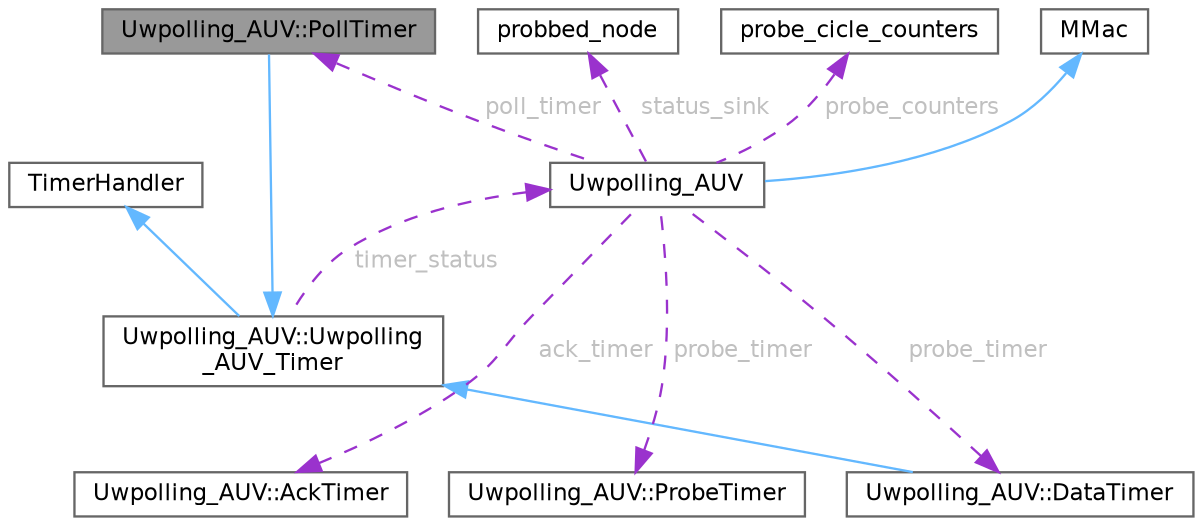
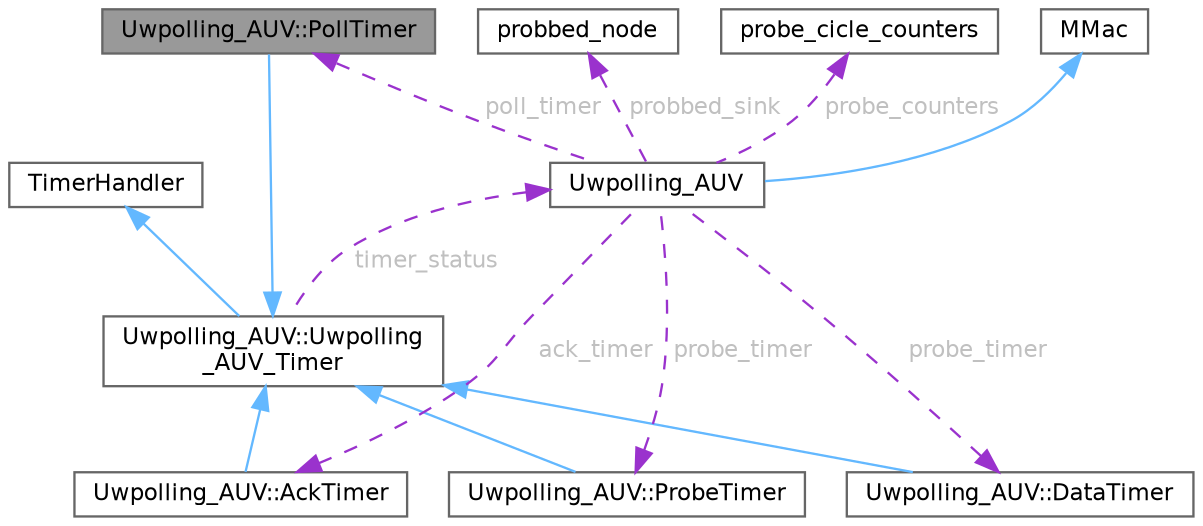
  digraph {
    rankdir=TB
    node [color=gray40 fillcolor=white fontname=Helvetica fontsize=10 shape=box style=filled]
    edge [color=darkorchid3 dir=back fontcolor=grey fontname=Helvetica fontsize=10 labelfontname=Helvetica labelfontsize=10 style=dashed]
    n1 [fillcolor=grey60 fontcolor=black height=0.2 label="Uwpolling_AUV::PollTimer" width=0.4]
    n2 [height=0.2 label=Uwpolling_AUV width=0.4]
    n3 [height=0.2 label="Uwpolling_AUV::Uwpolling\l_AUV_Timer" width=0.4]
    n4 [height=0.2 label="Uwpolling_AUV::DataTimer" width=0.4]
    n5 [height=0.2 label="Uwpolling_AUV::ProbeTimer" width=0.4]
    n6 [height=0.2 label="Uwpolling_AUV::AckTimer" width=0.4]
    n7 [height=0.2 label=TimerHandler width=0.4]
    n8 [height=0.2 label=MMac width=0.4]
    n9 [height=0.2 label=probbed_node width=0.4]
    n10 [height=0.2 label=probe_cicle_counters width=0.4]
    n1 -> n2 [label=" poll_timer"]
    n2 -> n3 [label=" timer_status"]
    n3 -> n1 [color=steelblue1 style=solid fontcolor=""]
    n3 -> n4 [color=steelblue1 style=solid fontcolor=""]
+   n3 -> n5 [color=steelblue1 style=solid fontcolor=""]
+   n3 -> n6 [color=steelblue1 style=solid fontcolor=""]
    n4 -> n2 [label=" probe_timer"]
    n5 -> n2 [label=" probe_timer"]
    n6 -> n2 [label=" ack_timer"]
    n7 -> n3 [color=steelblue1 style=solid fontcolor=""]
    n8 -> n2 [color=steelblue1 style=solid fontcolor=""]
-   n9 -> n2 [label=" status_sink"]
+   n9 -> n2 [label=" probbed_sink"]
    n10 -> n2 [label=" probe_counters"]
  }
